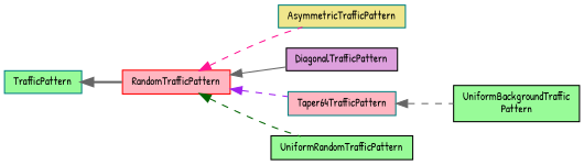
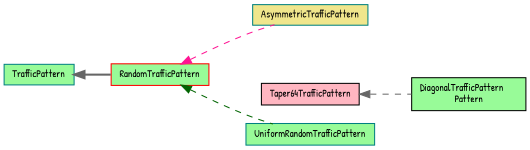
  digraph {
    fontname="Patrick Hand"
    rankdir=LR
    node [color=black fillcolor=palegreen fontname="Patrick Hand" fontsize=10 shape=record style=filled]
    edge [color=gray40 dir=back fontname="Patrick Hand" fontsize=10 labelfontname=FreeSans labelfontsize=10 style=dashed]
-   n1 [color=red fillcolor=lightpink fontcolor=black height=0.2 label=RandomTrafficPattern width=0.4]
+   n1 [color=red fontcolor=black height=0.2 label=RandomTrafficPattern width=0.4]
    n2 [color=teal fillcolor=khaki height=0.2 label=AsymmetricTrafficPattern width=0.4]
-   n3 [fillcolor=plum height=0.2 label=DiagonalTrafficPattern width=0.4]
-   n4 [color=teal fillcolor=lightpink height=0.2 label=Taper64TrafficPattern width=0.4]
-   n5 [height=0.2 label=UniformRandomTrafficPattern width=0.4]
-   n6 [height=0.2 label="UniformBackgroundTraffic\lPattern" width=0.4]
+   n4 [fillcolor=lightpink height=0.2 label=Taper64TrafficPattern width=0.4]
+   n5 [color=teal height=0.2 label=UniformRandomTrafficPattern width=0.4]
+   n6 [height=0.2 label="DiagonalTrafficPattern\lPattern" width=0.4]
    n7 [color=teal height=0.2 label=TrafficPattern width=0.4]
    n1 -> n2 [color=deeppink]
-   n1 -> n3 [style=solid]
-   n1 -> n4 [color=purple]
    n1 -> n5 [color=darkgreen]
    n4 -> n6
    n7 -> n1 [style=bold]
  }
